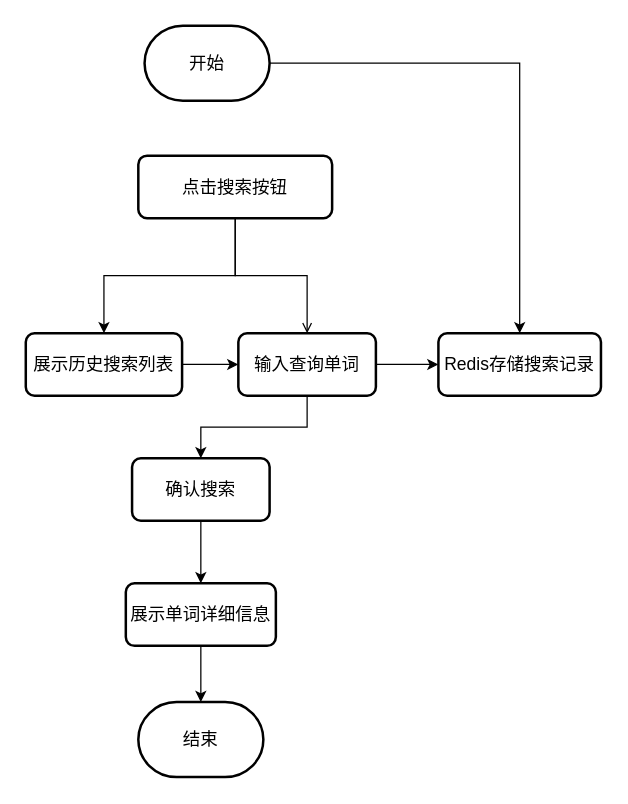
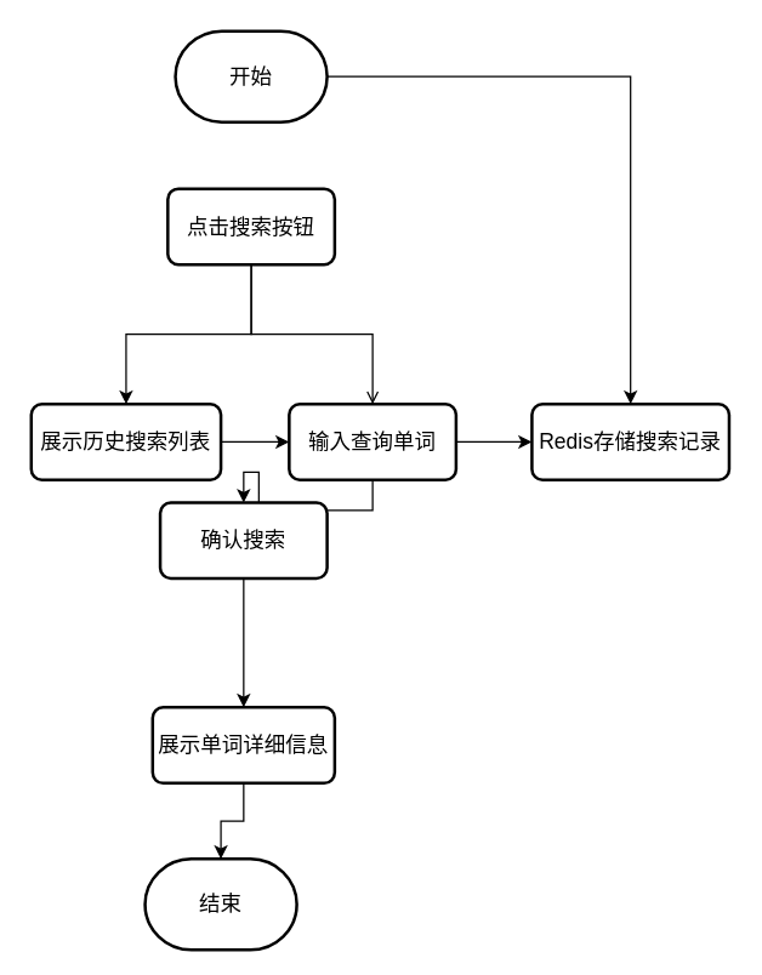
  <mxCell id="0" />
  <mxCell id="1" parent="0" />
  <mxCell id="2" value="" style="edgeStyle=orthogonalEdgeStyle;rounded=0;orthogonalLoop=1;jettySize=auto;html=1;" edge="1" parent="1" source="3" target="13"><mxGeometry relative="1" as="geometry" /></mxCell>
  <mxCell id="3" value="开始" style="strokeWidth=2;html=1;shape=mxgraph.flowchart.terminator;whiteSpace=wrap;fontSize=14;" vertex="1" parent="1"><mxGeometry x="115" y="20" width="100" height="60" as="geometry" /></mxCell>
- <mxCell id="4" value="结束" style="strokeWidth=2;html=1;shape=mxgraph.flowchart.terminator;whiteSpace=wrap;fontSize=14;" vertex="1" parent="1"><mxGeometry x="110" y="561" width="100" height="60" as="geometry" /></mxCell>
+ <mxCell id="4" value="结束" style="strokeWidth=2;html=1;shape=mxgraph.flowchart.terminator;whiteSpace=wrap;fontSize=14;" vertex="1" parent="1"><mxGeometry x="95" y="566" width="100" height="60" as="geometry" /></mxCell>
  <mxCell id="5" style="edgeStyle=orthogonalEdgeStyle;rounded=0;orthogonalLoop=1;jettySize=auto;html=1;" edge="1" parent="1" source="7" target="12"><mxGeometry relative="1" as="geometry" /></mxCell>
  <mxCell id="6" style="edgeStyle=orthogonalEdgeStyle;rounded=0;orthogonalLoop=1;jettySize=auto;html=1;endArrow=open;" edge="1" parent="1" source="7" target="10"><mxGeometry relative="1" as="geometry" /></mxCell>
- <mxCell id="7" value="点击搜索按钮" style="rounded=1;whiteSpace=wrap;html=1;absoluteArcSize=1;arcSize=14;strokeWidth=2;fontSize=14;" vertex="1" parent="1"><mxGeometry x="110" y="124" width="155" height="50" as="geometry" /></mxCell>
+ <mxCell id="7" value="点击搜索按钮" style="rounded=1;whiteSpace=wrap;html=1;absoluteArcSize=1;arcSize=14;strokeWidth=2;fontSize=14;" vertex="1" parent="1"><mxGeometry x="110" y="124" width="110" height="50" as="geometry" /></mxCell>
  <mxCell id="8" value="" style="edgeStyle=orthogonalEdgeStyle;rounded=0;orthogonalLoop=1;jettySize=auto;html=1;" edge="1" parent="1" source="10" target="13"><mxGeometry relative="1" as="geometry" /></mxCell>
  <mxCell id="9" style="edgeStyle=orthogonalEdgeStyle;rounded=0;orthogonalLoop=1;jettySize=auto;html=1;entryX=0.5;entryY=0;entryDx=0;entryDy=0;" edge="1" parent="1" source="10" target="17"><mxGeometry relative="1" as="geometry" /></mxCell>
  <mxCell id="10" value="输入查询单词" style="rounded=1;whiteSpace=wrap;html=1;absoluteArcSize=1;arcSize=14;strokeWidth=2;fontSize=14;" vertex="1" parent="1"><mxGeometry x="190" y="266" width="110" height="50" as="geometry" /></mxCell>
  <mxCell id="11" style="edgeStyle=orthogonalEdgeStyle;rounded=0;orthogonalLoop=1;jettySize=auto;html=1;" edge="1" parent="1" source="12" target="10"><mxGeometry relative="1" as="geometry" /></mxCell>
  <mxCell id="12" value="展示历史搜索列表" style="rounded=1;whiteSpace=wrap;html=1;absoluteArcSize=1;arcSize=14;strokeWidth=2;fontSize=14;" vertex="1" parent="1"><mxGeometry x="20" y="266" width="125" height="50" as="geometry" /></mxCell>
  <mxCell id="13" value="Redis存储搜索记录" style="rounded=1;whiteSpace=wrap;html=1;absoluteArcSize=1;arcSize=14;strokeWidth=2;fontSize=14;" vertex="1" parent="1"><mxGeometry x="350" y="266" width="130" height="50" as="geometry" /></mxCell>
  <mxCell id="14" value="" style="edgeStyle=orthogonalEdgeStyle;rounded=0;orthogonalLoop=1;jettySize=auto;html=1;" edge="1" parent="1" source="15" target="4"><mxGeometry relative="1" as="geometry" /></mxCell>
  <mxCell id="15" value="展示单词详细信息" style="rounded=1;whiteSpace=wrap;html=1;absoluteArcSize=1;arcSize=14;strokeWidth=2;fontSize=14;" vertex="1" parent="1"><mxGeometry x="100" y="466" width="120" height="50" as="geometry" /></mxCell>
  <mxCell id="16" value="" style="edgeStyle=orthogonalEdgeStyle;rounded=0;orthogonalLoop=1;jettySize=auto;html=1;" edge="1" parent="1" source="17" target="15"><mxGeometry relative="1" as="geometry" /></mxCell>
- <mxCell id="17" value="确认搜索" style="rounded=1;whiteSpace=wrap;html=1;absoluteArcSize=1;arcSize=14;strokeWidth=2;fontSize=14;" vertex="1" parent="1"><mxGeometry x="105" y="366" width="110" height="50" as="geometry" /></mxCell>
+ <mxCell id="17" value="确认搜索" style="rounded=1;whiteSpace=wrap;html=1;absoluteArcSize=1;arcSize=14;strokeWidth=2;fontSize=14;" vertex="1" parent="1"><mxGeometry x="105" y="331" width="110" height="50" as="geometry" /></mxCell>
